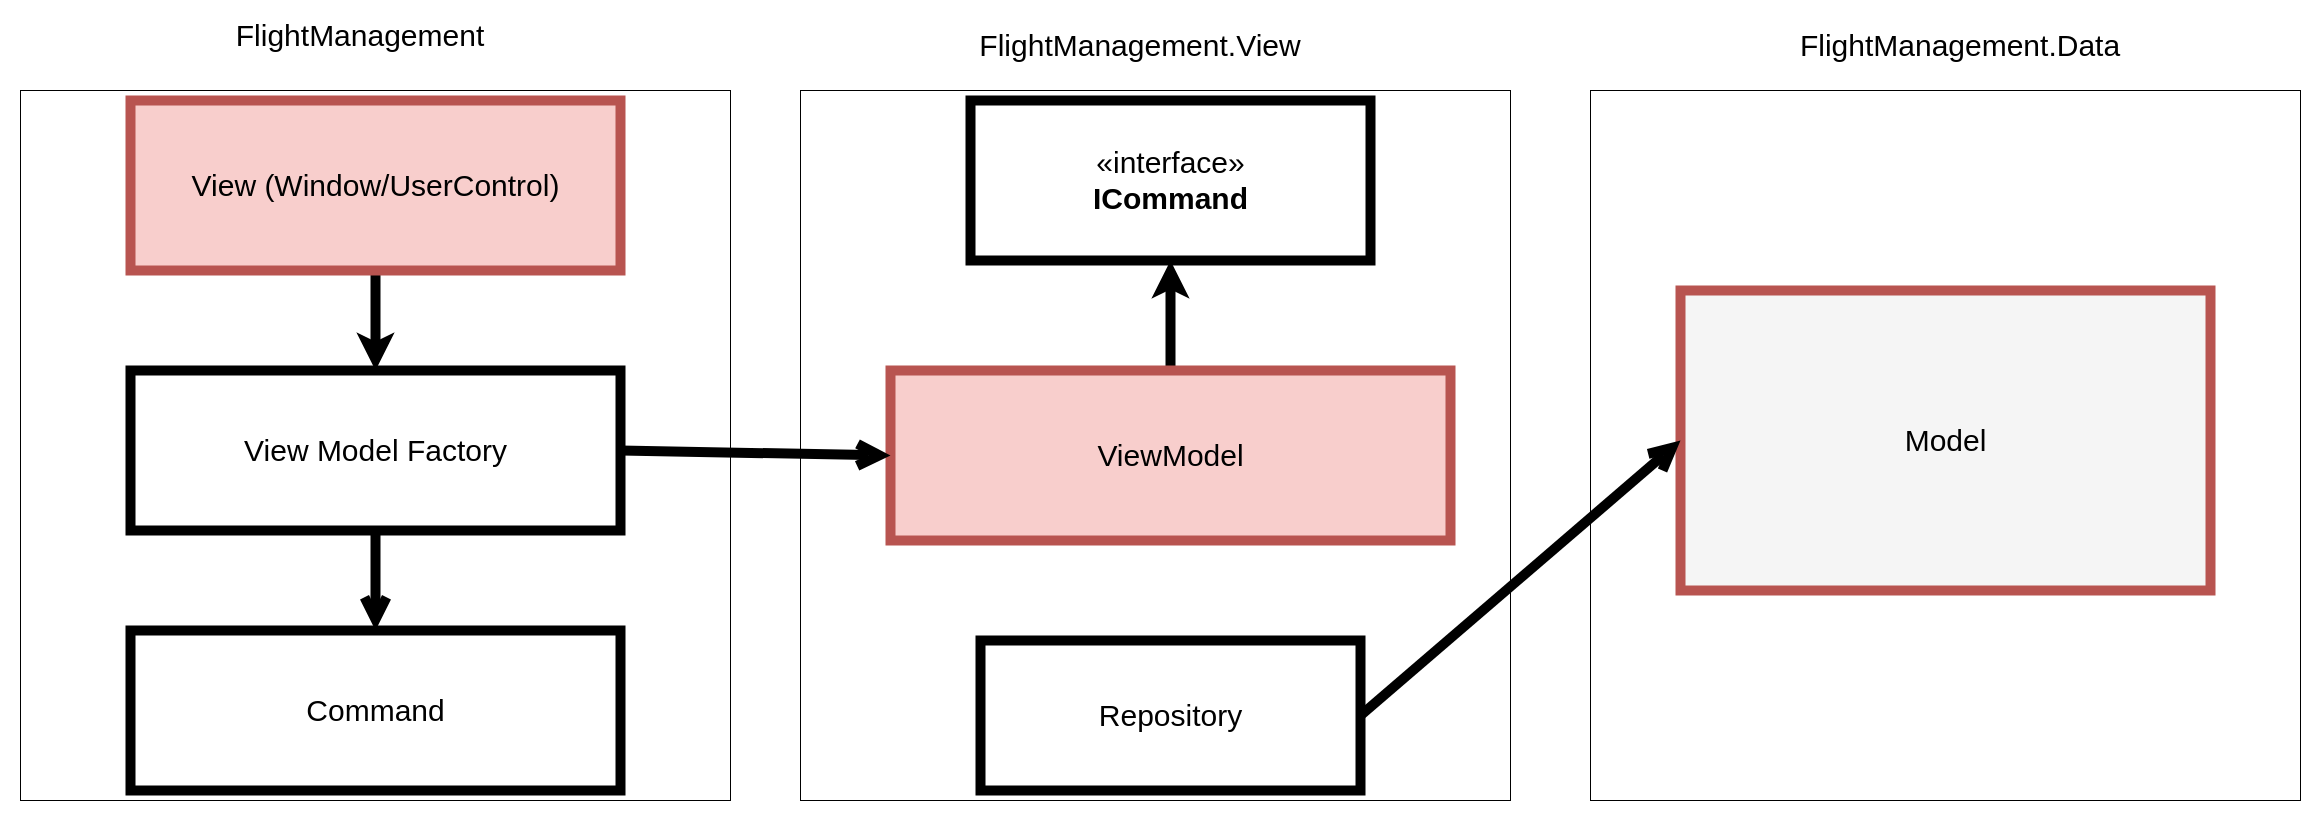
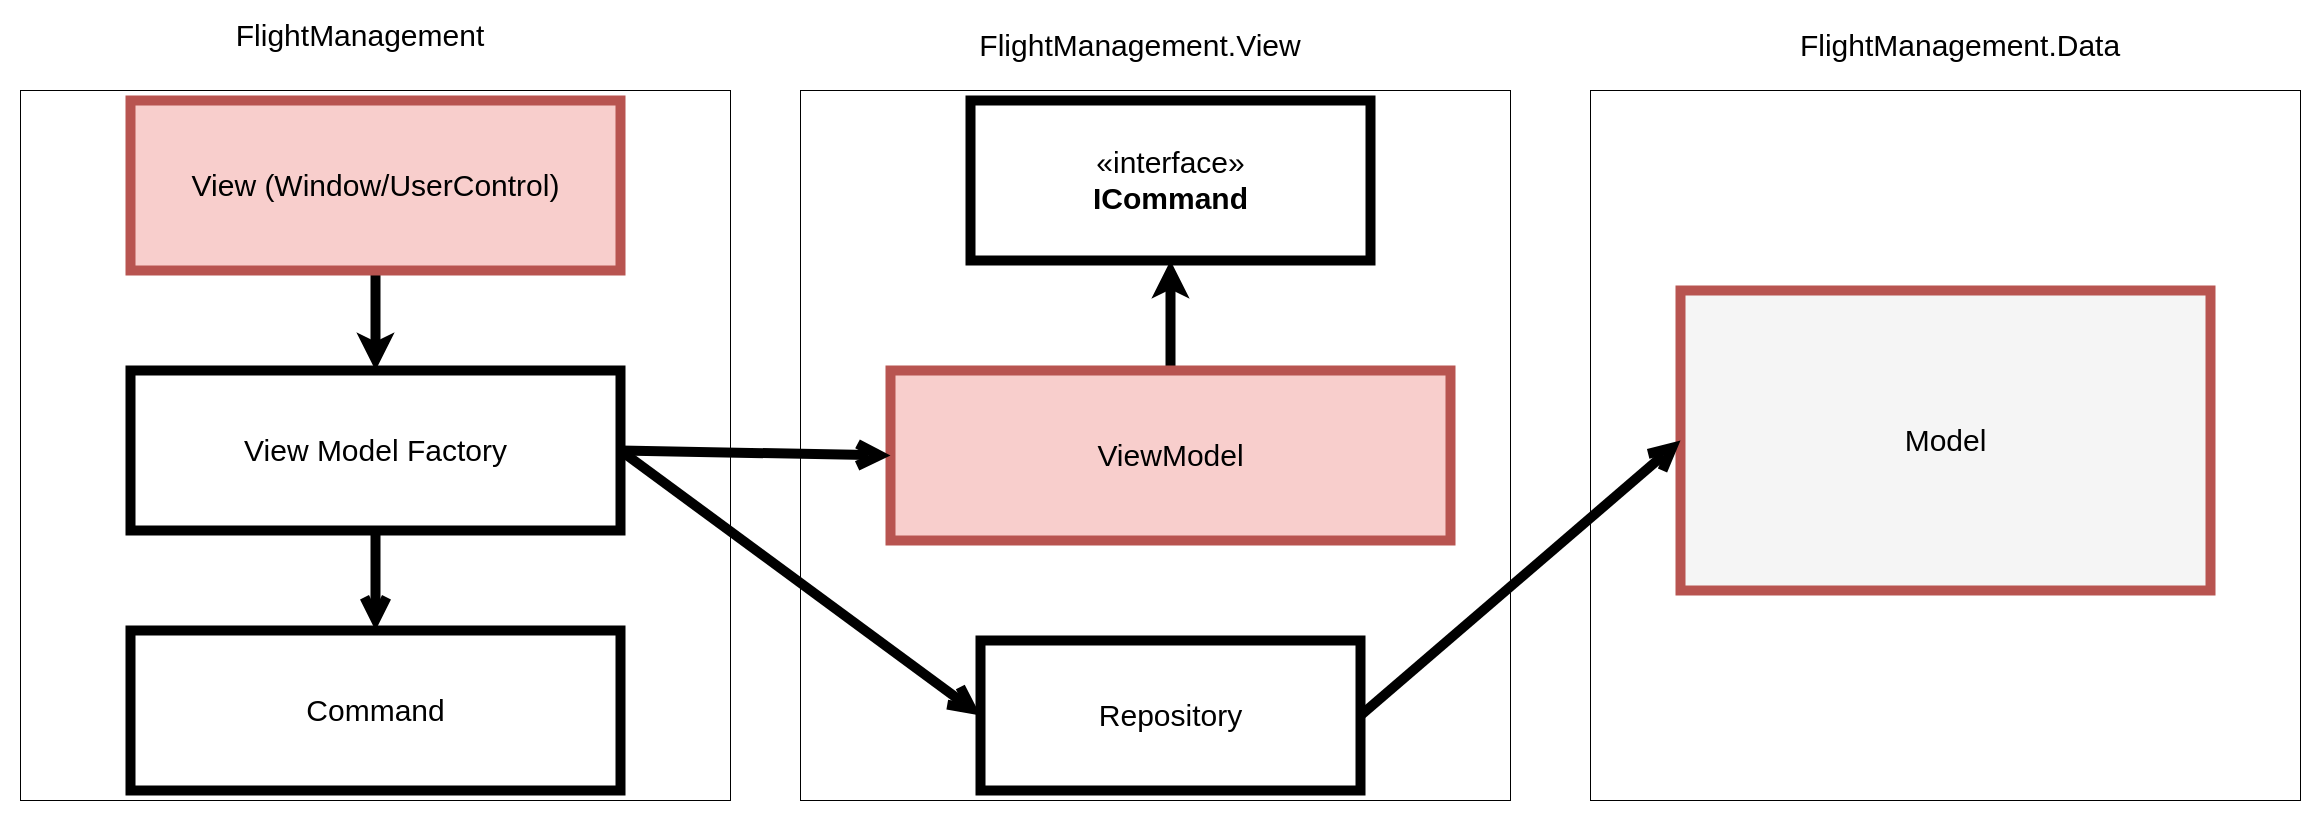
  <mxCell id="0" />
  <mxCell id="1" parent="0" />
  <mxCell id="2" value="" style="whiteSpace=wrap;html=1;aspect=fixed;" vertex="1" parent="1"><mxGeometry x="1590" y="90" width="710" height="710" as="geometry" /></mxCell>
  <mxCell id="3" value="" style="whiteSpace=wrap;html=1;aspect=fixed;" vertex="1" parent="1"><mxGeometry x="800" y="90" width="710" height="710" as="geometry" /></mxCell>
  <mxCell id="4" value="" style="whiteSpace=wrap;html=1;aspect=fixed;" vertex="1" parent="1"><mxGeometry x="20" y="90" width="710" height="710" as="geometry" /></mxCell>
  <mxCell id="5" value="&lt;font style=&quot;font-size: 30px;&quot;&gt;FlightManagement&lt;/font&gt;" style="text;html=1;strokeColor=none;fillColor=none;align=center;verticalAlign=middle;whiteSpace=wrap;rounded=0;strokeWidth=10;" vertex="1" parent="1"><mxGeometry x="240" y="20" width="240" height="30" as="geometry" /></mxCell>
  <mxCell id="6" value="&lt;font style=&quot;font-size: 30px;&quot;&gt;FlightManagement.View&lt;br&gt;&lt;/font&gt;" style="text;html=1;strokeColor=none;fillColor=none;align=center;verticalAlign=middle;whiteSpace=wrap;rounded=0;strokeWidth=10;" vertex="1" parent="1"><mxGeometry x="1020" y="30" width="240" height="30" as="geometry" /></mxCell>
  <mxCell id="7" value="&lt;font style=&quot;font-size: 30px;&quot;&gt;FlightManagement.Data&lt;br&gt;&lt;/font&gt;" style="text;html=1;strokeColor=none;fillColor=none;align=center;verticalAlign=middle;whiteSpace=wrap;rounded=0;strokeWidth=10;" vertex="1" parent="1"><mxGeometry x="1840" y="30" width="240" height="30" as="geometry" /></mxCell>
  <mxCell id="8" style="edgeStyle=orthogonalEdgeStyle;rounded=0;orthogonalLoop=1;jettySize=auto;html=1;exitX=0.5;exitY=1;exitDx=0;exitDy=0;entryX=0.5;entryY=0;entryDx=0;entryDy=0;strokeWidth=10;fontSize=30;" edge="1" parent="1" source="9" target="13"><mxGeometry relative="1" as="geometry" /></mxCell>
  <mxCell id="9" value="View (Window/UserControl)" style="html=1;strokeWidth=10;fontSize=30;fillColor=#f8cecc;strokeColor=#b85450;" vertex="1" parent="1"><mxGeometry x="130" y="100" width="490" height="170" as="geometry" /></mxCell>
  <mxCell id="10" style="edgeStyle=orthogonalEdgeStyle;rounded=0;orthogonalLoop=1;jettySize=auto;html=1;exitX=0.5;exitY=0;exitDx=0;exitDy=0;entryX=0.5;entryY=1;entryDx=0;entryDy=0;strokeWidth=10;fontSize=30;" edge="1" parent="1" source="11" target="15"><mxGeometry relative="1" as="geometry" /></mxCell>
  <mxCell id="11" value="ViewModel" style="html=1;strokeWidth=10;fontSize=30;fillColor=#f8cecc;strokeColor=#b85450;" vertex="1" parent="1"><mxGeometry x="890" y="370" width="560" height="170" as="geometry" /></mxCell>
  <mxCell id="12" value="Model" style="html=1;strokeWidth=10;fontSize=30;fillColor=#f5f5f5;strokeColor=#b85450;" vertex="1" parent="1"><mxGeometry x="1680" y="290" width="530" height="300" as="geometry" /></mxCell>
  <mxCell id="13" value="View Model Factory" style="html=1;strokeWidth=10;fontSize=30;" vertex="1" parent="1"><mxGeometry x="130" y="370" width="490" height="160" as="geometry" /></mxCell>
  <mxCell id="14" value="Command" style="html=1;strokeWidth=10;fontSize=30;" vertex="1" parent="1"><mxGeometry x="130" y="630" width="490" height="160" as="geometry" /></mxCell>
  <mxCell id="15" value="«interface»&lt;br&gt;&lt;b&gt;ICommand&lt;/b&gt;" style="html=1;strokeWidth=10;fontSize=30;" vertex="1" parent="1"><mxGeometry x="970" y="100" width="400" height="160" as="geometry" /></mxCell>
  <mxCell id="16" value="Repository" style="html=1;strokeWidth=10;fontSize=30;" vertex="1" parent="1"><mxGeometry x="980" y="640" width="380" height="150" as="geometry" /></mxCell>
  <mxCell id="17" value="" style="endArrow=open;endFill=1;endSize=12;html=1;rounded=0;fontSize=30;entryX=0;entryY=0.5;entryDx=0;entryDy=0;exitX=1;exitY=0.5;exitDx=0;exitDy=0;strokeWidth=10;" edge="1" parent="1" source="16" target="12"><mxGeometry width="160" relative="1" as="geometry"><mxPoint x="1450" y="500" as="sourcePoint" /><mxPoint x="1610" y="500" as="targetPoint" /></mxGeometry></mxCell>
+ <mxCell id="18" value="" style="endArrow=open;endFill=1;endSize=12;html=1;rounded=0;fontSize=30;entryX=0;entryY=0.5;entryDx=0;entryDy=0;exitX=1;exitY=0.5;exitDx=0;exitDy=0;strokeWidth=10;" edge="1" parent="1" source="13" target="16"><mxGeometry width="160" relative="1" as="geometry"><mxPoint x="1360" y="725" as="sourcePoint" /><mxPoint x="1690" y="450" as="targetPoint" /></mxGeometry></mxCell>
  <mxCell id="19" value="" style="endArrow=open;endFill=1;endSize=12;html=1;rounded=0;fontSize=30;entryX=0;entryY=0.5;entryDx=0;entryDy=0;exitX=1;exitY=0.5;exitDx=0;exitDy=0;strokeWidth=10;" edge="1" parent="1" source="13" target="11"><mxGeometry width="160" relative="1" as="geometry"><mxPoint x="1370" y="735" as="sourcePoint" /><mxPoint x="1700" y="460" as="targetPoint" /></mxGeometry></mxCell>
  <mxCell id="20" value="" style="endArrow=open;endFill=1;endSize=12;html=1;rounded=0;fontSize=30;entryX=0.5;entryY=0;entryDx=0;entryDy=0;exitX=0.5;exitY=1;exitDx=0;exitDy=0;strokeWidth=10;" edge="1" parent="1" source="13" target="14"><mxGeometry width="160" relative="1" as="geometry"><mxPoint x="1380" y="745" as="sourcePoint" /><mxPoint x="1710" y="470" as="targetPoint" /></mxGeometry></mxCell>
